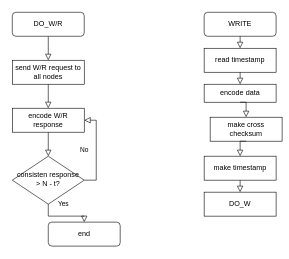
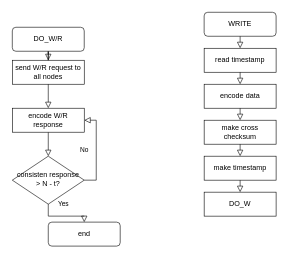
  <mxCell id="0" />
  <mxCell id="1" parent="0" />
  <mxCell id="2" value="" style="rounded=0;html=1;jettySize=auto;orthogonalLoop=1;fontSize=11;endArrow=block;endFill=0;endSize=8;strokeWidth=1;shadow=0;labelBackgroundColor=none;edgeStyle=orthogonalEdgeStyle;" edge="1" parent="1" source="3" target="7"><mxGeometry relative="1" as="geometry"><mxPoint x="65" y="100" as="targetPoint" /></mxGeometry></mxCell>
- <mxCell id="3" value="DO_W/R" style="rounded=1;whiteSpace=wrap;html=1;fontSize=12;glass=0;strokeWidth=1;shadow=0;" vertex="1" parent="1"><mxGeometry x="20" y="20" width="120" height="40" as="geometry" /></mxCell>
+ <mxCell id="3" value="DO_W/R" style="rounded=1;whiteSpace=wrap;html=1;fontSize=12;glass=0;strokeWidth=1;shadow=0;" vertex="1" parent="1"><mxGeometry x="20" y="45" width="120" height="40" as="geometry" /></mxCell>
  <mxCell id="4" value="" style="rounded=0;html=1;jettySize=auto;orthogonalLoop=1;fontSize=11;endArrow=block;endFill=0;endSize=8;strokeWidth=1;shadow=0;labelBackgroundColor=none;edgeStyle=orthogonalEdgeStyle;" edge="1" parent="1" source="6" target="9"><mxGeometry y="20" relative="1" as="geometry"><mxPoint as="offset" /><mxPoint x="65" y="260" as="sourcePoint" /><mxPoint x="65" y="275" as="targetPoint" /></mxGeometry></mxCell>
  <mxCell id="5" value="end" style="rounded=1;whiteSpace=wrap;html=1;fontSize=12;glass=0;strokeWidth=1;shadow=0;" vertex="1" parent="1"><mxGeometry x="80" y="370" width="120" height="40" as="geometry" /></mxCell>
  <mxCell id="6" value="encode W/R response" style="rounded=0;whiteSpace=wrap;html=1;" vertex="1" parent="1"><mxGeometry x="20" y="180" width="120" height="40" as="geometry" /></mxCell>
  <mxCell id="7" value="send W/R request to all nodes" style="rounded=0;whiteSpace=wrap;html=1;" vertex="1" parent="1"><mxGeometry x="20" y="100" width="120" height="40" as="geometry" /></mxCell>
  <mxCell id="8" value="" style="rounded=0;html=1;jettySize=auto;orthogonalLoop=1;fontSize=11;endArrow=block;endFill=0;endSize=8;strokeWidth=1;shadow=0;labelBackgroundColor=none;edgeStyle=orthogonalEdgeStyle;entryX=0.5;entryY=0;entryDx=0;entryDy=0;" edge="1" parent="1" source="7" target="6"><mxGeometry y="20" relative="1" as="geometry"><mxPoint as="offset" /><mxPoint x="75" y="240" as="sourcePoint" /><mxPoint x="90" y="180" as="targetPoint" /></mxGeometry></mxCell>
  <mxCell id="9" value="consisten response&lt;br&gt;&amp;gt; N - t?" style="rhombus;whiteSpace=wrap;html=1;shadow=0;fontFamily=Helvetica;fontSize=12;align=center;strokeWidth=1;spacing=6;spacingTop=-4;" vertex="1" parent="1"><mxGeometry x="20" y="260" width="120" height="80" as="geometry" /></mxCell>
  <mxCell id="10" value="Yes" style="rounded=0;html=1;jettySize=auto;orthogonalLoop=1;fontSize=11;endArrow=block;endFill=0;endSize=8;strokeWidth=1;shadow=0;labelBackgroundColor=none;edgeStyle=orthogonalEdgeStyle;exitX=0.5;exitY=1;exitDx=0;exitDy=0;entryX=0.5;entryY=0;entryDx=0;entryDy=0;" edge="1" parent="1" source="9" target="5"><mxGeometry y="20" relative="1" as="geometry"><mxPoint as="offset" /><mxPoint x="150" y="330" as="sourcePoint" /><mxPoint x="150" y="370" as="targetPoint" /></mxGeometry></mxCell>
  <mxCell id="11" value="No" style="rounded=0;html=1;jettySize=auto;orthogonalLoop=1;fontSize=11;endArrow=block;endFill=0;endSize=8;strokeWidth=1;shadow=0;labelBackgroundColor=none;edgeStyle=orthogonalEdgeStyle;exitX=1;exitY=0.5;exitDx=0;exitDy=0;entryX=1;entryY=0.5;entryDx=0;entryDy=0;" edge="1" parent="1" source="9" target="6"><mxGeometry y="20" relative="1" as="geometry"><mxPoint as="offset" /><mxPoint x="215" y="305" as="sourcePoint" /><mxPoint x="265" y="305" as="targetPoint" /></mxGeometry></mxCell>
  <mxCell id="12" value="WRITE" style="rounded=1;whiteSpace=wrap;html=1;fontSize=12;glass=0;strokeWidth=1;shadow=0;" vertex="1" parent="1"><mxGeometry x="340" y="20" width="120" height="40" as="geometry" /></mxCell>
  <mxCell id="13" value="read timestamp" style="rounded=0;whiteSpace=wrap;html=1;" vertex="1" parent="1"><mxGeometry x="340" y="80" width="120" height="40" as="geometry" /></mxCell>
- <mxCell id="14" value="encode data" style="rounded=0;whiteSpace=wrap;html=1;" vertex="1" parent="1"><mxGeometry x="340" y="140" width="120" height="30" as="geometry" /></mxCell>
- <mxCell id="15" value="make cross checksum" style="rounded=0;whiteSpace=wrap;html=1;" vertex="1" parent="1"><mxGeometry x="350" y="195" width="120" height="40" as="geometry" /></mxCell>
+ <mxCell id="14" value="encode data" style="rounded=0;whiteSpace=wrap;html=1;" vertex="1" parent="1"><mxGeometry x="340" y="140" width="120" height="40" as="geometry" /></mxCell>
+ <mxCell id="15" value="make cross checksum" style="rounded=0;whiteSpace=wrap;html=1;" vertex="1" parent="1"><mxGeometry x="340" y="200" width="120" height="40" as="geometry" /></mxCell>
  <mxCell id="16" value="make timestamp" style="rounded=0;whiteSpace=wrap;html=1;" vertex="1" parent="1"><mxGeometry x="340" y="260" width="120" height="40" as="geometry" /></mxCell>
  <mxCell id="17" value="DO_W" style="rounded=0;whiteSpace=wrap;html=1;" vertex="1" parent="1"><mxGeometry x="340" y="320" width="120" height="40" as="geometry" /></mxCell>
  <mxCell id="18" value="" style="rounded=0;html=1;jettySize=auto;orthogonalLoop=1;fontSize=11;endArrow=block;endFill=0;endSize=8;strokeWidth=1;shadow=0;labelBackgroundColor=none;edgeStyle=orthogonalEdgeStyle;exitX=0.5;exitY=1;exitDx=0;exitDy=0;entryX=0.5;entryY=0;entryDx=0;entryDy=0;" edge="1" parent="1" source="12" target="13"><mxGeometry relative="1" as="geometry"><mxPoint x="90" y="70" as="sourcePoint" /><mxPoint x="90" y="110" as="targetPoint" /></mxGeometry></mxCell>
  <mxCell id="19" value="" style="rounded=0;html=1;jettySize=auto;orthogonalLoop=1;fontSize=11;endArrow=block;endFill=0;endSize=8;strokeWidth=1;shadow=0;labelBackgroundColor=none;edgeStyle=orthogonalEdgeStyle;exitX=0.5;exitY=1;exitDx=0;exitDy=0;entryX=0.5;entryY=0;entryDx=0;entryDy=0;" edge="1" parent="1" source="14" target="15"><mxGeometry relative="1" as="geometry"><mxPoint x="420" y="80" as="sourcePoint" /><mxPoint x="420" y="120" as="targetPoint" /></mxGeometry></mxCell>
  <mxCell id="20" value="" style="rounded=0;html=1;jettySize=auto;orthogonalLoop=1;fontSize=11;endArrow=block;endFill=0;endSize=8;strokeWidth=1;shadow=0;labelBackgroundColor=none;edgeStyle=orthogonalEdgeStyle;exitX=0.5;exitY=1;exitDx=0;exitDy=0;entryX=0.5;entryY=0;entryDx=0;entryDy=0;" edge="1" parent="1" source="16" target="17"><mxGeometry relative="1" as="geometry"><mxPoint x="420" y="240" as="sourcePoint" /><mxPoint x="420" y="280" as="targetPoint" /></mxGeometry></mxCell>
  <mxCell id="21" value="" style="rounded=0;html=1;jettySize=auto;orthogonalLoop=1;fontSize=11;endArrow=block;endFill=0;endSize=8;strokeWidth=1;shadow=0;labelBackgroundColor=none;edgeStyle=orthogonalEdgeStyle;exitX=0.5;exitY=1;exitDx=0;exitDy=0;entryX=0.5;entryY=0;entryDx=0;entryDy=0;" edge="1" parent="1" source="13" target="14"><mxGeometry relative="1" as="geometry"><mxPoint x="410" y="190" as="sourcePoint" /><mxPoint x="410" y="210" as="targetPoint" /></mxGeometry></mxCell>
  <mxCell id="22" value="" style="rounded=0;html=1;jettySize=auto;orthogonalLoop=1;fontSize=11;endArrow=block;endFill=0;endSize=8;strokeWidth=1;shadow=0;labelBackgroundColor=none;edgeStyle=orthogonalEdgeStyle;exitX=0.5;exitY=1;exitDx=0;exitDy=0;entryX=0.5;entryY=0;entryDx=0;entryDy=0;" edge="1" parent="1" source="15" target="16"><mxGeometry relative="1" as="geometry"><mxPoint x="420" y="200" as="sourcePoint" /><mxPoint x="420" y="220" as="targetPoint" /></mxGeometry></mxCell>
